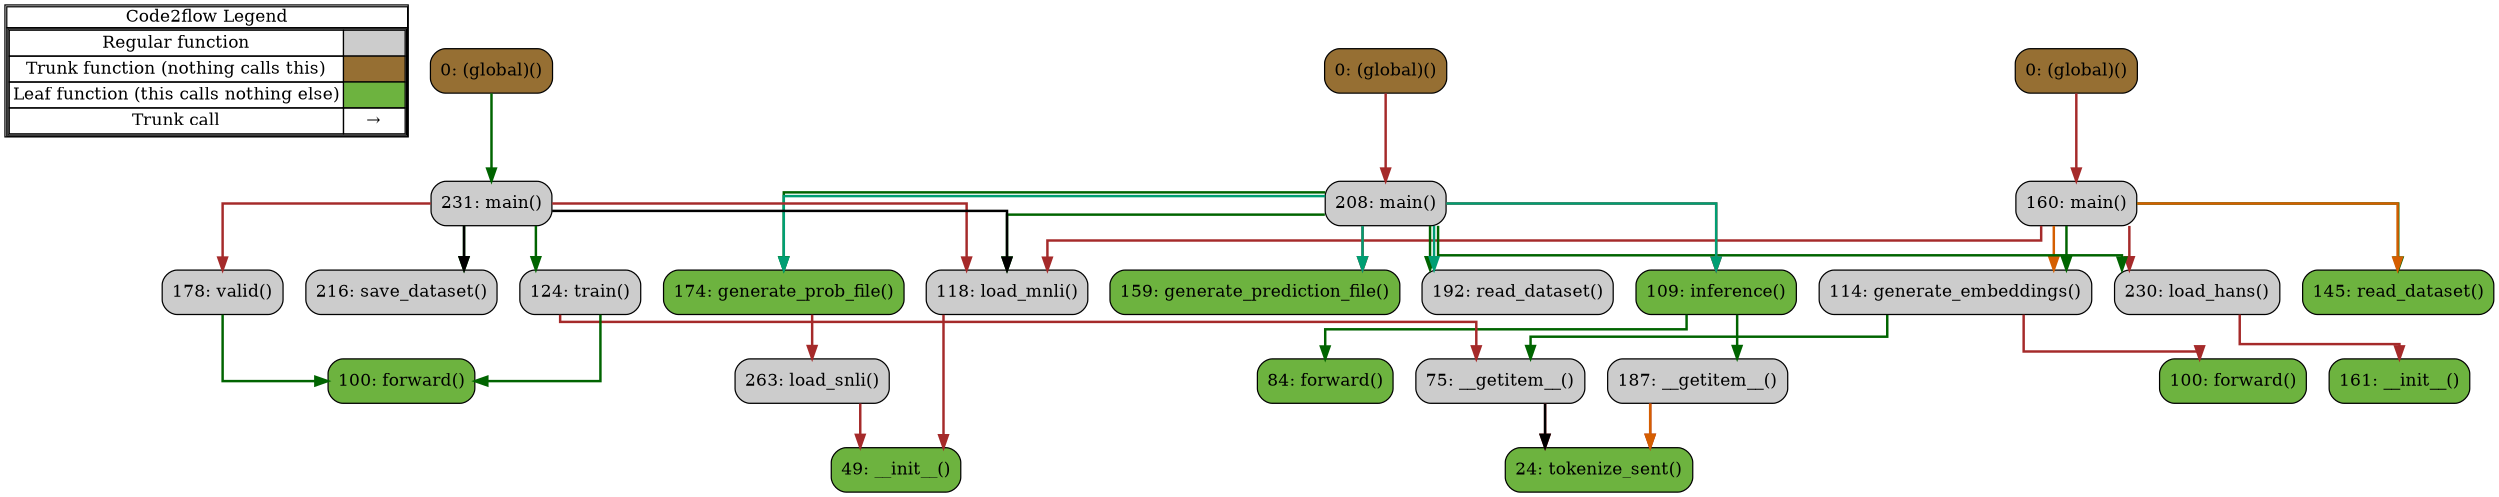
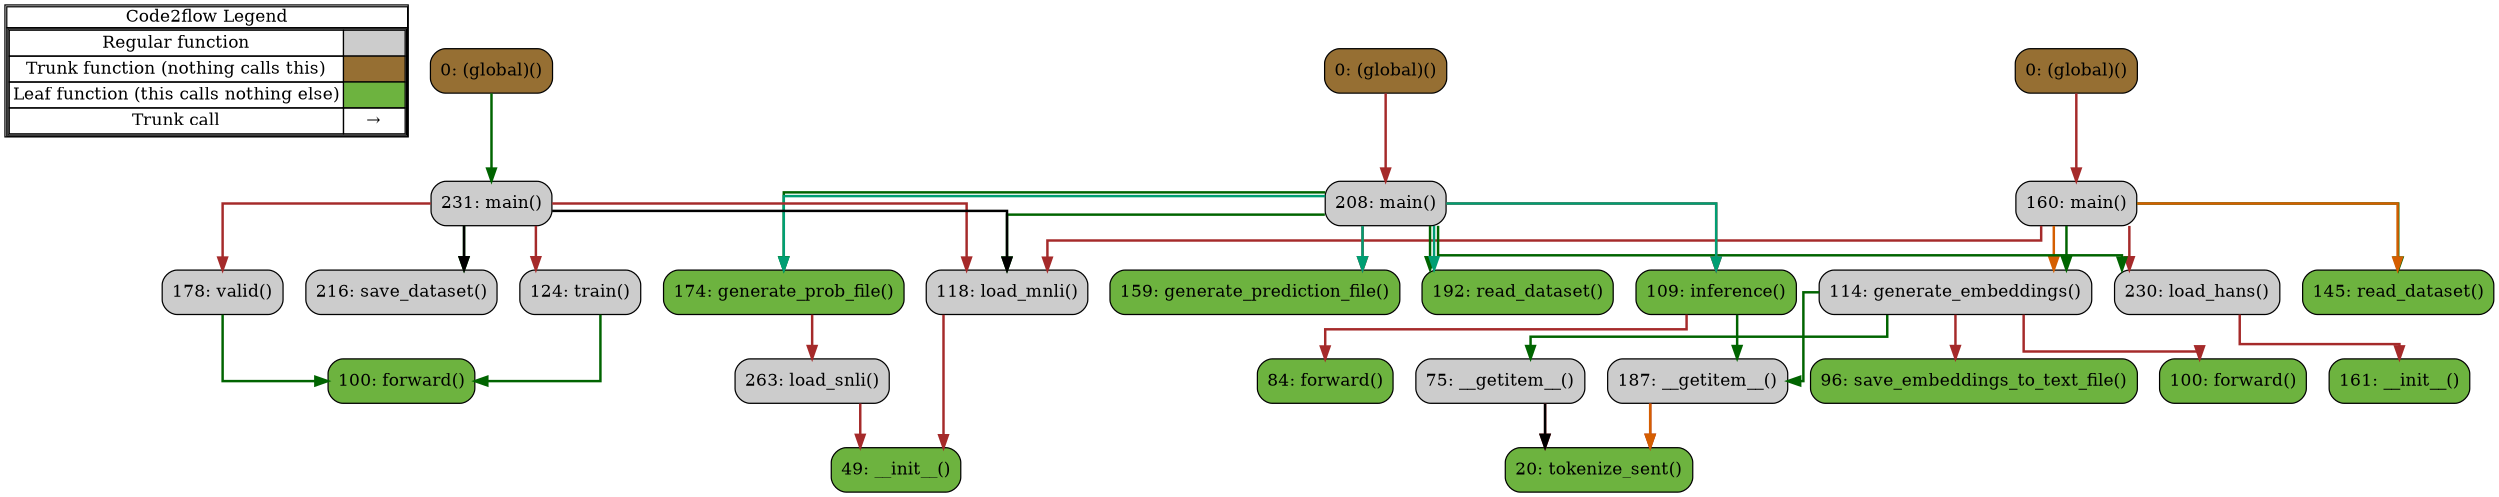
  digraph {
    concentrate=true
    rankdir=TB
    splines=ortho
    node [shape=rect fillcolor="#cccccc" style="rounded,filled"]
    edge [color=brown penwidth=2]
    n1 [label=<         <table cellspacing="0" cellpadding="0" border="1"><tr><td>Code2flow Legend</td></tr><tr><td>         <table cellspacing="0">         <tr><td>Regular function</td><td width="50px" bgcolor='#cccccc'></td></tr>         <tr><td>Trunk function (nothing calls this)</td><td bgcolor='#966F33'></td></tr>         <tr><td>Leaf function (this calls nothing else)</td><td bgcolor='#6db33f'></td></tr>         <tr><td>Trunk call</td><td><font color='black'>&#8594;</font></td></tr>         </table></td></tr></table>         > margin=0 shape=none fillcolor="" style=""]
    n2 [label="75: __getitem__()"]
    n3 [fillcolor="#6db33f" label="49: __init__()"]
    n4 [label="187: __getitem__()"]
    n5 [fillcolor="#6db33f" label="161: __init__()"]
    n6 [label="230: load_hans()"]
    n7 [label="118: load_mnli()"]
    n8 [label="263: load_snli()"]
-   n9 [fillcolor="#6db33f" label="24: tokenize_sent()"]
+   n9 [fillcolor="#6db33f" label="20: tokenize_sent()"]
    n10 [fillcolor="#6db33f" label="100: forward()"]
    n11 [fillcolor="#966F33" label="0: (global)()"]
    n12 [label="114: generate_embeddings()"]
    n13 [label="160: main()"]
    n14 [fillcolor="#6db33f" label="145: read_dataset()"]
+   n15 [fillcolor="#6db33f" label="96: save_embeddings_to_text_file()"]
    n16 [fillcolor="#6db33f" label="84: forward()"]
    n17 [fillcolor="#966F33" label="0: (global)()"]
    n18 [fillcolor="#6db33f" label="159: generate_prediction_file()"]
    n19 [fillcolor="#6db33f" label="174: generate_prob_file()"]
    n20 [fillcolor="#6db33f" label="109: inference()"]
    n21 [label="208: main()"]
-   n22 [label="192: read_dataset()"]
+   n22 [fillcolor="#6db33f" label="192: read_dataset()"]
    n23 [fillcolor="#6db33f" label="100: forward()"]
    n24 [fillcolor="#966F33" label="0: (global)()"]
    n25 [label="231: main()"]
    n26 [label="216: save_dataset()"]
    n27 [label="124: train()"]
    n28 [label="178: valid()"]
    subgraph sub_1 {
      label=legend
      rank=min
      n1
    }
    subgraph sub_2 {
      label="File: data_loader"
      style=dotted
      n6
      n7
      n8
      n9
      subgraph sub_3 {
        label="Class: mnli_dataset"
        style=dotted
        n2
        n3
      }
      subgraph sub_4 {
        label="Class: hans_dataset"
        style=dotted
        n4
        n5
      }
    }
    subgraph sub_5 {
      label="File: generate_embeddings"
      style=dotted
      n11
      n12
      n13
      n14
+     n15
      subgraph sub_6 {
        label="Class: MainModel"
        style=dotted
        n10
      }
    }
    subgraph sub_7 {
      label="File: test"
      style=dotted
      n17
      n18
      n19
      n20
      n21
      n22
      subgraph sub_8 {
        label="Class: MainModel"
        style=dotted
        n16
      }
    }
    subgraph sub_9 {
      label="File: train"
      style=dotted
      n24
      n25
      n26
      n27
      n28
      subgraph sub_10 {
        label="Class: MainModel"
        style=dotted
        n23
      }
    }
    n2 -> n9
    n2 -> n9 [color="#000000"]
    n4 -> n9
    n4 -> n9 [color="#D55E00"]
    n6 -> n5
    n7 -> n3
    n8 -> n3
    n11 -> n13
    n12 -> n2 [color=darkgreen]
+   n12 -> n4 [color=darkgreen]
    n12 -> n10
+   n12 -> n15
    n13 -> n6
    n13 -> n7
    n13 -> n12 [color=darkgreen]
    n13 -> n12 [color="#D55E00"]
    n13 -> n12 [color="#D55E00"]
    n13 -> n12 [color="#D55E00"]
    n13 -> n14 [color=darkgreen]
    n13 -> n14 [color="#D55E00"]
    n17 -> n21
    n19 -> n8
    n20 -> n4 [color=darkgreen]
-   n20 -> n16 [color=darkgreen]
+   n20 -> n16
    n21 -> n6 [color=darkgreen]
    n21 -> n7 [color=darkgreen]
    n21 -> n18
    n21 -> n18 [color="#009E73"]
    n21 -> n18 [color="#009E73"]
    n21 -> n18 [color="#009E73"]
    n21 -> n18 [color="#009E73"]
    n21 -> n19 [color=darkgreen]
    n21 -> n19 [color="#009E73"]
    n21 -> n19 [color="#009E73"]
    n21 -> n19 [color="#009E73"]
    n21 -> n19 [color="#009E73"]
    n21 -> n20
    n21 -> n20 [color="#009E73"]
    n21 -> n20 [color="#009E73"]
    n21 -> n20 [color="#009E73"]
    n21 -> n20 [color="#009E73"]
    n21 -> n20 [color="#009E73"]
    n21 -> n22 [color=darkgreen]
    n21 -> n22 [color="#009E73"]
    n24 -> n25 [color=darkgreen]
    n25 -> n7
    n25 -> n7 [color="#000000"]
    n25 -> n7 [color="#000000"]
    n25 -> n26 [color=darkgreen]
    n25 -> n26 [color="#000000"]
-   n25 -> n27 [color=darkgreen]
+   n25 -> n27
    n25 -> n28
-   n27 -> n2
    n27 -> n23 [color=darkgreen]
    n28 -> n23 [color=darkgreen]
  }
